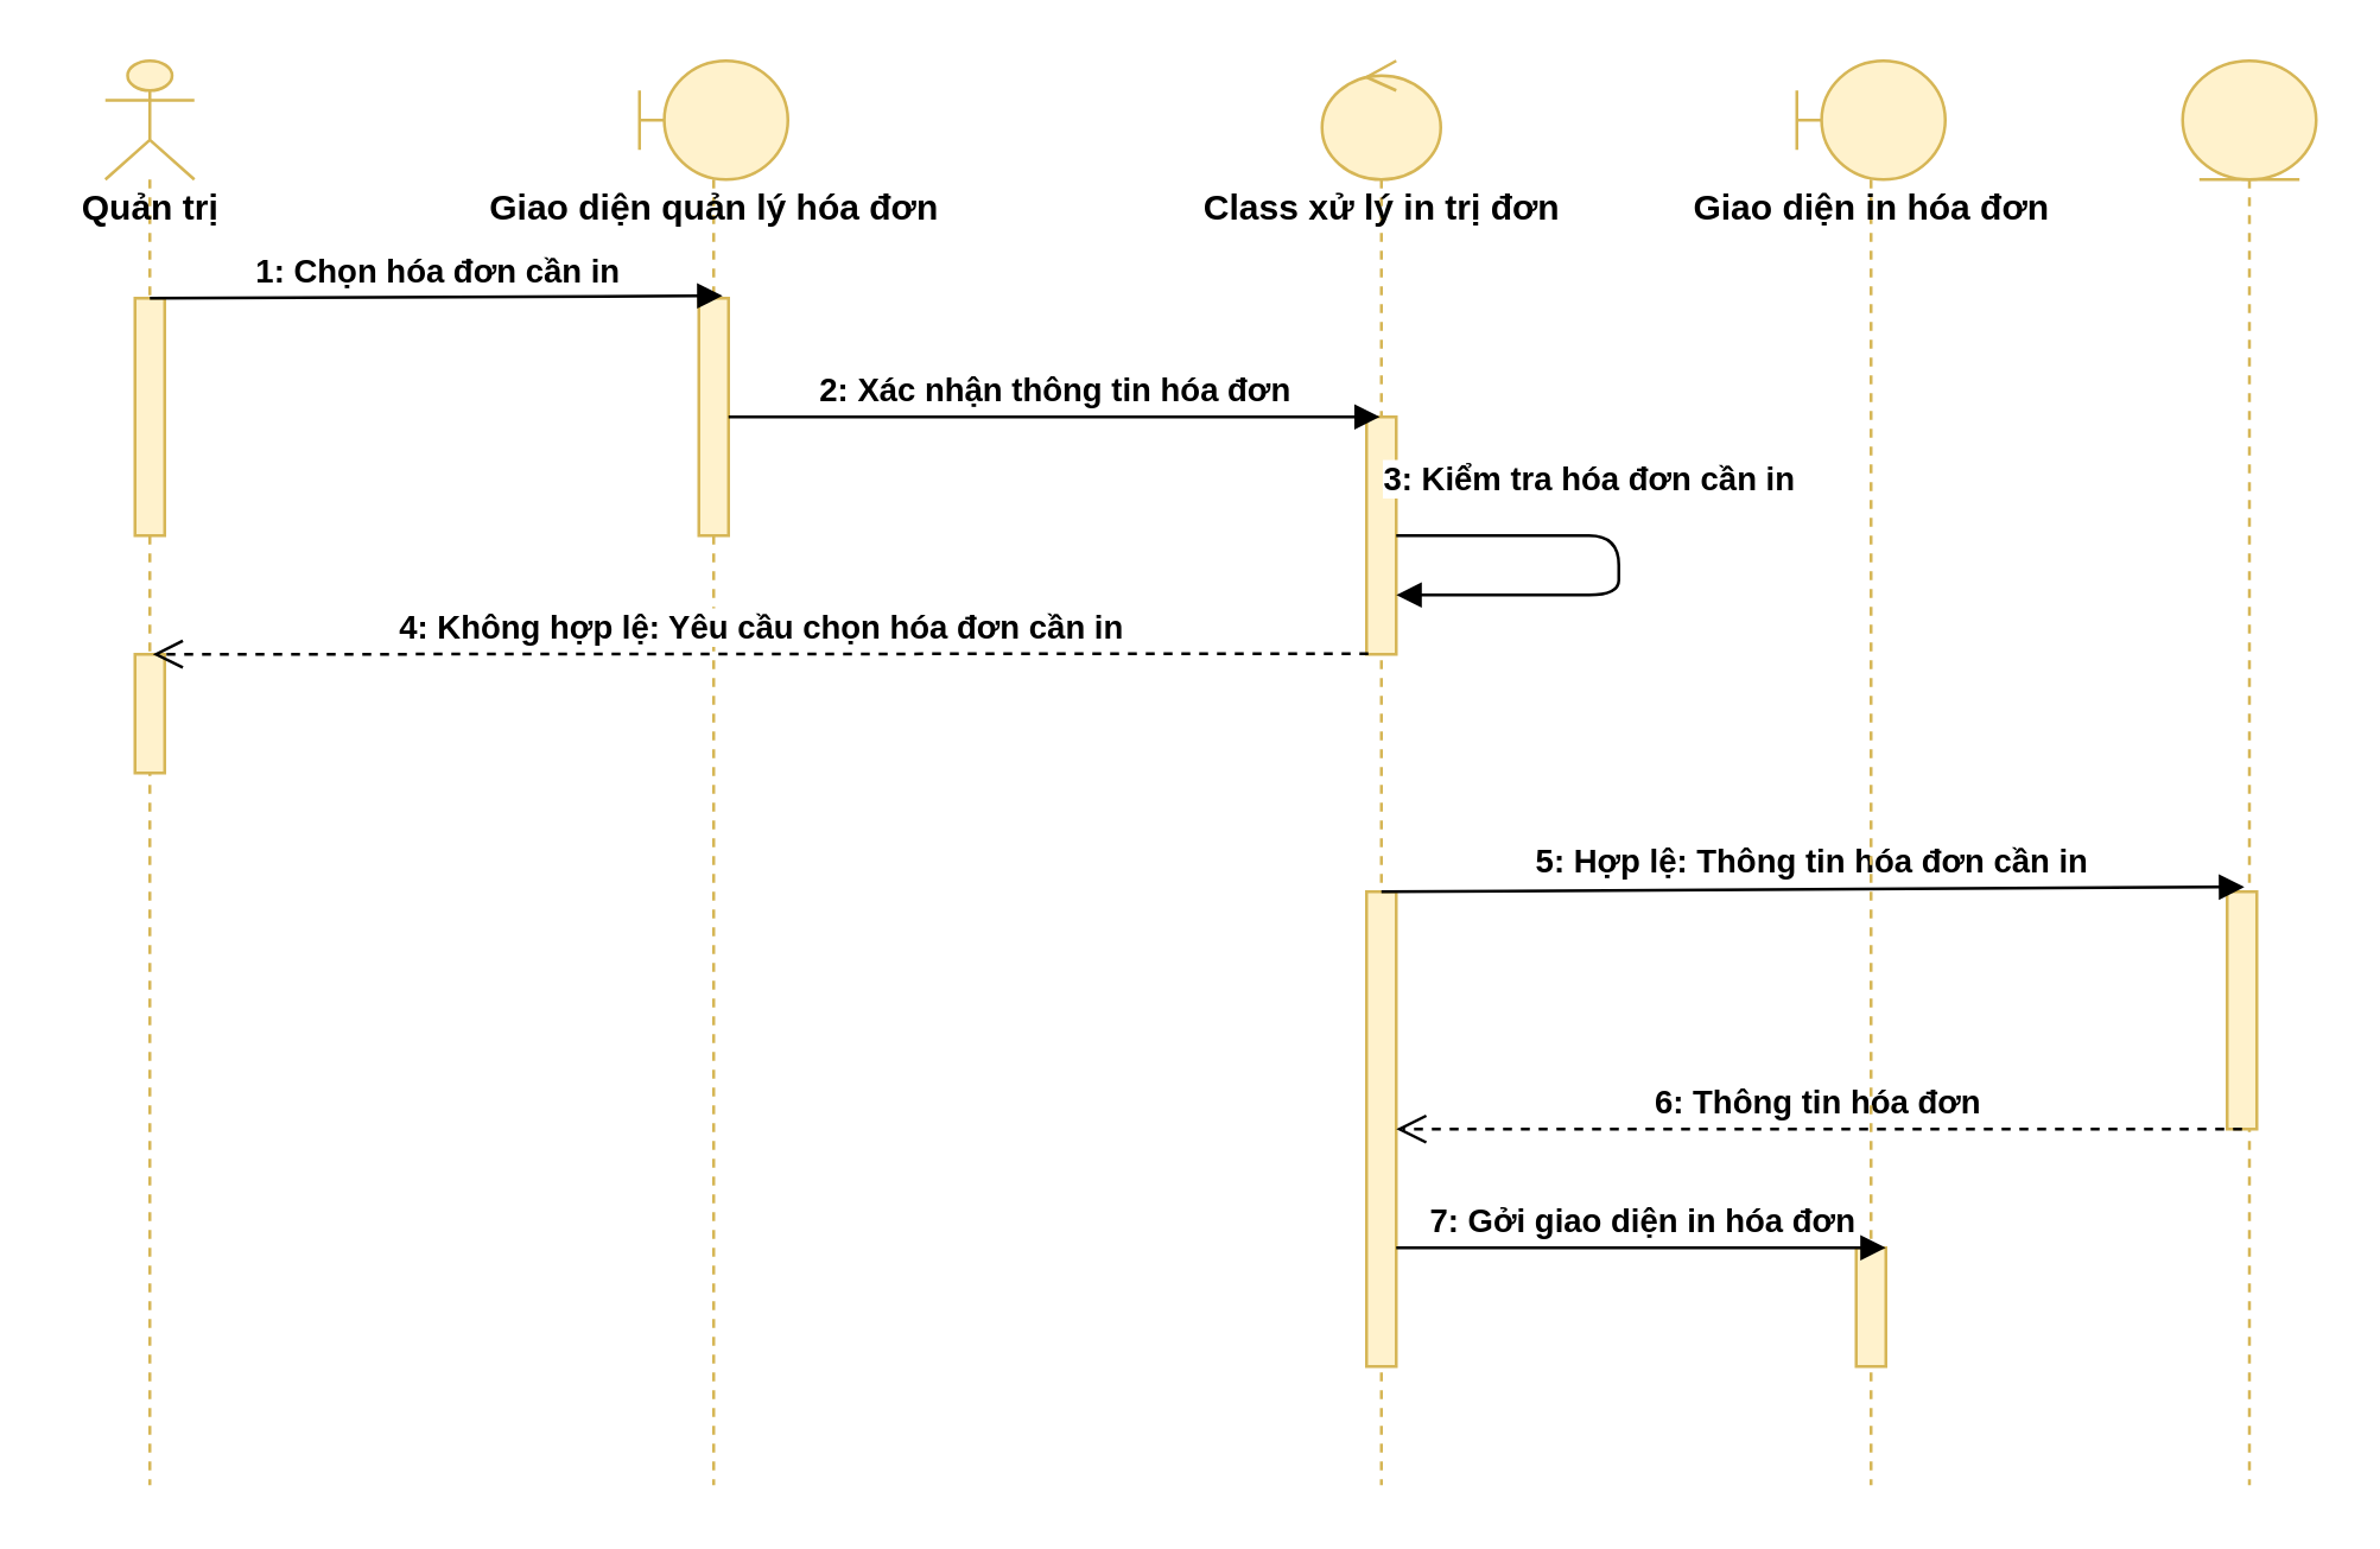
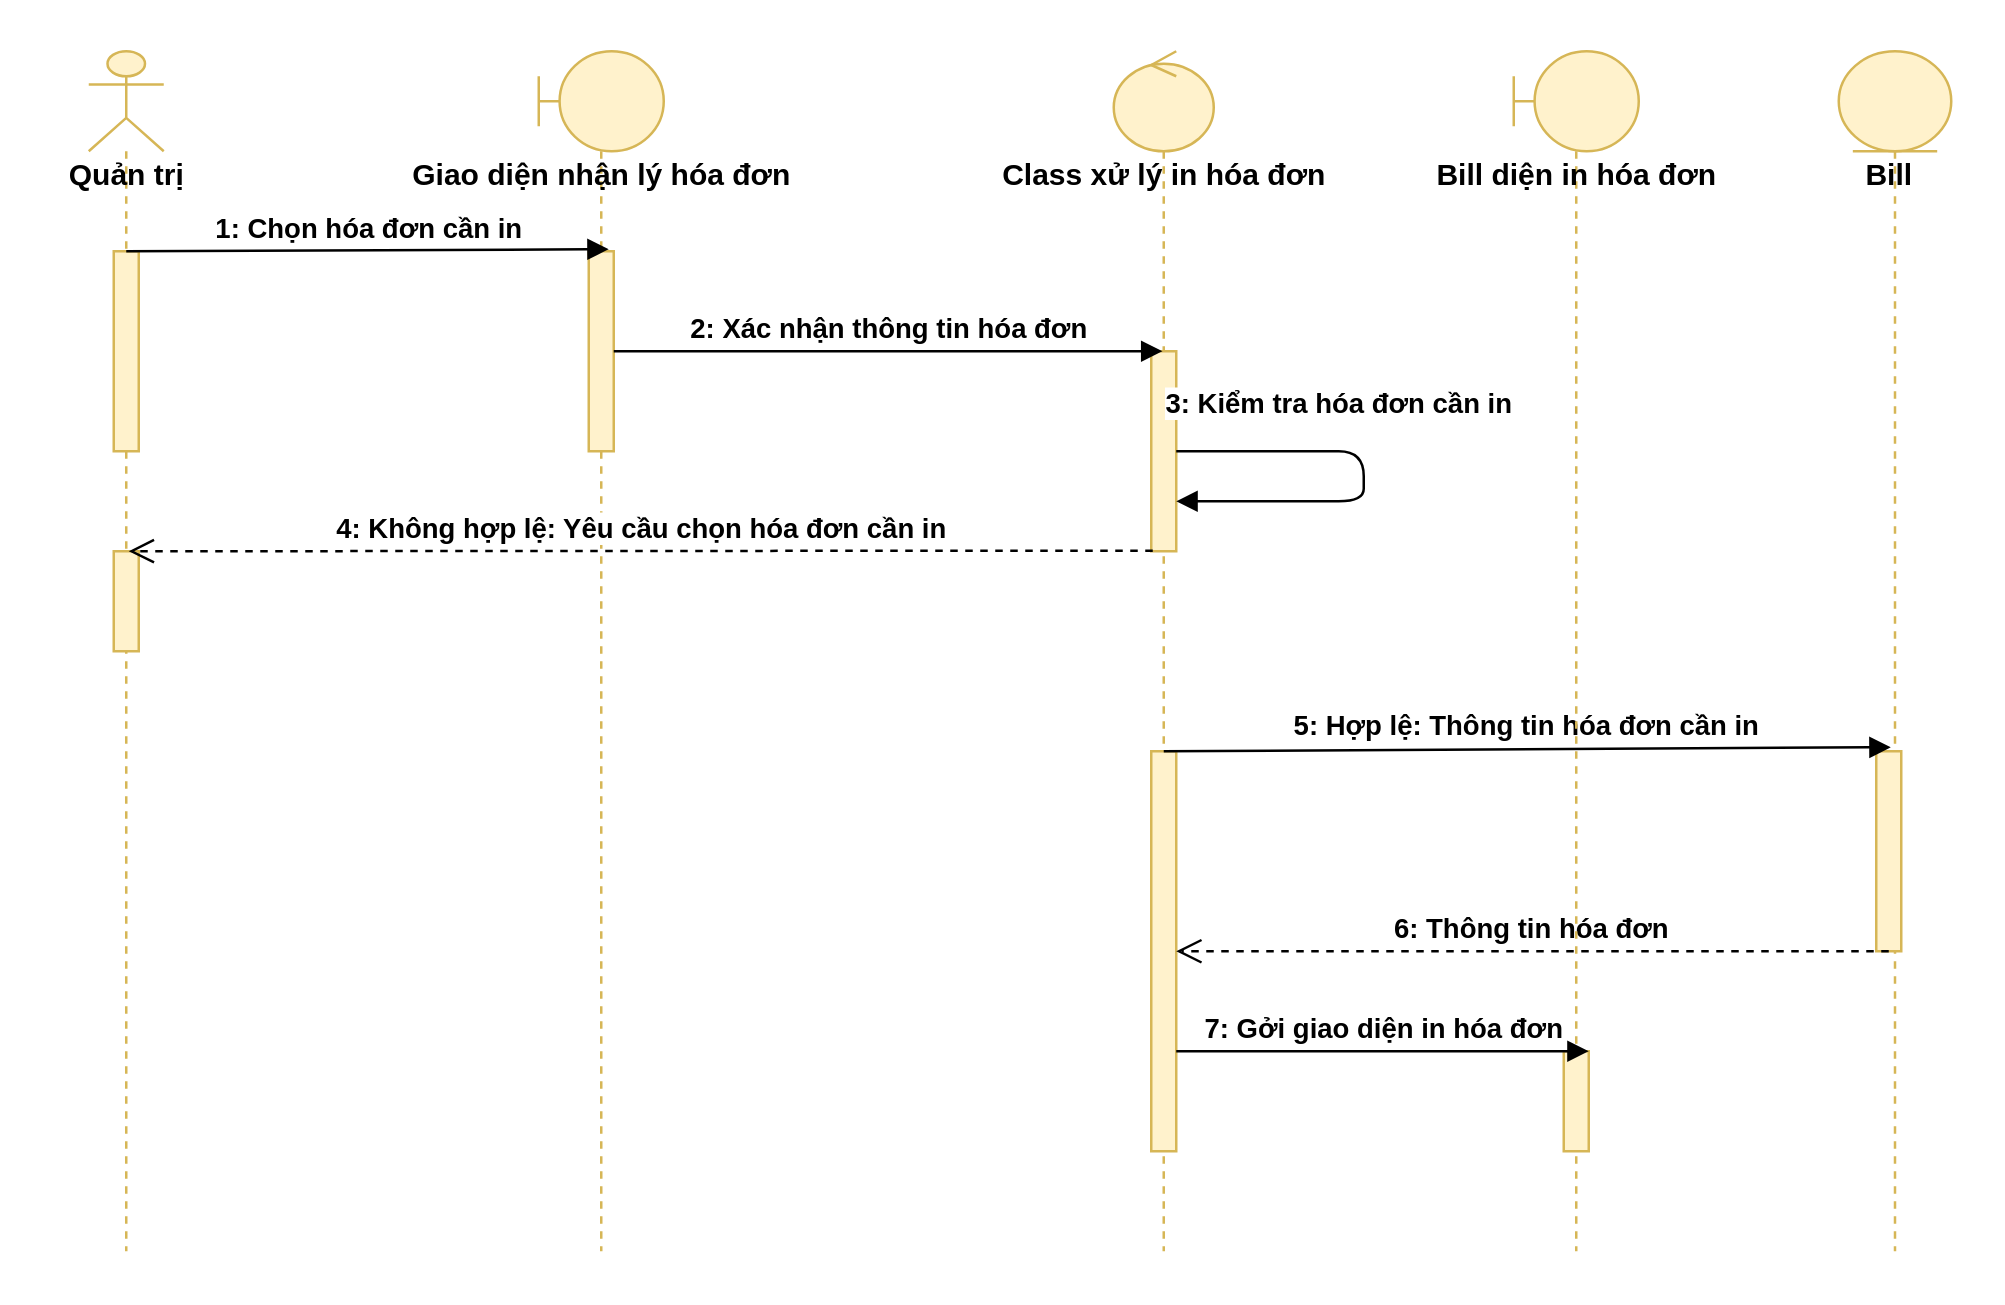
  <mxCell id="0" />
  <mxCell id="1" parent="0" />
  <mxCell id="2" value="" style="shape=umlLifeline;participant=umlActor;perimeter=lifelinePerimeter;whiteSpace=wrap;html=1;container=1;collapsible=0;recursiveResize=0;verticalAlign=top;spacingTop=36;labelBackgroundColor=#ffffff;outlineConnect=0;fillColor=#fff2cc;strokeColor=#d6b656;" vertex="1" parent="1"><mxGeometry x="35" y="20" width="30" height="480" as="geometry" /></mxCell>
  <mxCell id="3" value="" style="html=1;points=[];perimeter=orthogonalPerimeter;fillColor=#fff2cc;strokeColor=#d6b656;" vertex="1" parent="2"><mxGeometry x="10" y="80" width="10" height="80" as="geometry" /></mxCell>
  <mxCell id="4" value="" style="html=1;points=[];perimeter=orthogonalPerimeter;fillColor=#fff2cc;strokeColor=#d6b656;" vertex="1" parent="2"><mxGeometry x="10" y="200" width="10" height="40" as="geometry" /></mxCell>
  <mxCell id="5" value="&lt;b&gt;Quản trị&lt;/b&gt;" style="text;html=1;align=center;verticalAlign=middle;resizable=0;points=[];;autosize=1;" vertex="1" parent="1"><mxGeometry x="20" y="60" width="60" height="20" as="geometry" /></mxCell>
  <mxCell id="6" value="" style="shape=umlLifeline;participant=umlBoundary;perimeter=lifelinePerimeter;whiteSpace=wrap;html=1;container=1;collapsible=0;recursiveResize=0;verticalAlign=top;spacingTop=36;labelBackgroundColor=#ffffff;outlineConnect=0;fillColor=#fff2cc;strokeColor=#d6b656;" vertex="1" parent="1"><mxGeometry x="215" y="20" width="50" height="480" as="geometry" /></mxCell>
  <mxCell id="7" value="" style="html=1;points=[];perimeter=orthogonalPerimeter;fillColor=#fff2cc;strokeColor=#d6b656;" vertex="1" parent="6"><mxGeometry x="20" y="80" width="10" height="80" as="geometry" /></mxCell>
- <mxCell id="8" value="&lt;b&gt;Giao diện quản lý hóa đơn&lt;/b&gt;" style="text;html=1;align=center;verticalAlign=middle;resizable=0;points=[];;autosize=1;" vertex="1" parent="1"><mxGeometry x="155" y="60" width="170" height="20" as="geometry" /></mxCell>
+ <mxCell id="8" value="&lt;b&gt;Giao diện nhận lý hóa đơn&lt;/b&gt;" style="text;html=1;align=center;verticalAlign=middle;resizable=0;points=[];;autosize=1;" vertex="1" parent="1"><mxGeometry x="155" y="60" width="170" height="20" as="geometry" /></mxCell>
  <mxCell id="9" value="" style="shape=umlLifeline;participant=umlControl;perimeter=lifelinePerimeter;whiteSpace=wrap;html=1;container=1;collapsible=0;recursiveResize=0;verticalAlign=top;spacingTop=36;labelBackgroundColor=#ffffff;outlineConnect=0;fillColor=#fff2cc;strokeColor=#d6b656;" vertex="1" parent="1"><mxGeometry x="445" y="20" width="40" height="480" as="geometry" /></mxCell>
  <mxCell id="10" value="" style="html=1;points=[];perimeter=orthogonalPerimeter;fillColor=#fff2cc;strokeColor=#d6b656;" vertex="1" parent="9"><mxGeometry x="15" y="120" width="10" height="80" as="geometry" /></mxCell>
  <mxCell id="11" value="" style="html=1;points=[];perimeter=orthogonalPerimeter;fillColor=#fff2cc;strokeColor=#d6b656;" vertex="1" parent="9"><mxGeometry x="15" y="280" width="10" height="160" as="geometry" /></mxCell>
  <mxCell id="12" value="3: Kiểm tra hóa đơn cần in" style="html=1;verticalAlign=bottom;endArrow=block;fontStyle=1;exitX=1;exitY=0.5;exitDx=0;exitDy=0;exitPerimeter=0;entryX=1;entryY=0.75;entryDx=0;entryDy=0;entryPerimeter=0;" edge="1" parent="9" target="10" source="10"><mxGeometry x="-0.235" y="10" width="80" relative="1" as="geometry"><mxPoint x="25" y="200" as="sourcePoint" /><mxPoint x="25" y="220" as="targetPoint" /><Array as="points"><mxPoint x="100" y="160" /><mxPoint x="100" y="180" /></Array><mxPoint as="offset" /></mxGeometry></mxCell>
- <mxCell id="13" value="&lt;b&gt;Class xử lý in trị đơn&lt;/b&gt;" style="text;html=1;align=center;verticalAlign=middle;resizable=0;points=[];;autosize=1;" vertex="1" parent="1"><mxGeometry x="390" y="60" width="150" height="20" as="geometry" /></mxCell>
+ <mxCell id="13" value="&lt;b&gt;Class xử lý in hóa đơn&lt;/b&gt;" style="text;html=1;align=center;verticalAlign=middle;resizable=0;points=[];;autosize=1;" vertex="1" parent="1"><mxGeometry x="390" y="60" width="150" height="20" as="geometry" /></mxCell>
  <mxCell id="14" value="" style="shape=umlLifeline;participant=umlEntity;perimeter=lifelinePerimeter;whiteSpace=wrap;html=1;container=1;collapsible=0;recursiveResize=0;verticalAlign=top;spacingTop=36;labelBackgroundColor=#ffffff;outlineConnect=0;fillColor=#fff2cc;strokeColor=#d6b656;" vertex="1" parent="1"><mxGeometry x="735" y="20" width="45" height="480" as="geometry" /></mxCell>
+ <mxCell id="15" value="&lt;b&gt;Bill&lt;/b&gt;" style="text;html=1;align=center;verticalAlign=middle;resizable=0;points=[];;autosize=1;" vertex="1" parent="14"><mxGeometry x="5" y="40" width="30" height="20" as="geometry" /></mxCell>
  <mxCell id="16" value="" style="html=1;points=[];perimeter=orthogonalPerimeter;fillColor=#fff2cc;strokeColor=#d6b656;" vertex="1" parent="14"><mxGeometry x="15" y="280" width="10" height="80" as="geometry" /></mxCell>
  <mxCell id="17" value="2: Xác nhận thông tin hóa đơn" style="html=1;verticalAlign=bottom;endArrow=block;fontStyle=1;" edge="1" parent="1" target="9" source="7"><mxGeometry width="80" relative="1" as="geometry"><mxPoint x="245" y="180" as="sourcePoint" /><mxPoint x="429.5" y="180" as="targetPoint" /></mxGeometry></mxCell>
  <mxCell id="18" value="4: Không hợp lệ: Yêu cầu chọn hóa đơn cần in" style="html=1;verticalAlign=bottom;endArrow=open;dashed=1;endSize=8;fontStyle=1;exitX=0.06;exitY=0.997;exitDx=0;exitDy=0;exitPerimeter=0;entryX=0.6;entryY=0;entryDx=0;entryDy=0;entryPerimeter=0;" edge="1" parent="1" source="10" target="4"><mxGeometry relative="1" as="geometry"><mxPoint x="130" y="260" as="sourcePoint" /><mxPoint x="50" y="260" as="targetPoint" /></mxGeometry></mxCell>
  <mxCell id="19" value="5: Hợp lệ: Thông tin hóa đơn cần in" style="html=1;verticalAlign=bottom;endArrow=block;fontStyle=1;entryX=0.58;entryY=-0.02;entryDx=0;entryDy=0;entryPerimeter=0;" edge="1" parent="1" target="16"><mxGeometry width="80" relative="1" as="geometry"><mxPoint x="465" y="300" as="sourcePoint" /><mxPoint x="680" y="339.5" as="targetPoint" /></mxGeometry></mxCell>
  <mxCell id="20" value="6: Thông tin hóa đơn" style="html=1;verticalAlign=bottom;endArrow=open;dashed=1;endSize=8;fontStyle=1;" edge="1" parent="1"><mxGeometry relative="1" as="geometry"><mxPoint x="755" y="380" as="sourcePoint" /><mxPoint x="470" y="380" as="targetPoint" /></mxGeometry></mxCell>
  <mxCell id="21" value="" style="shape=umlLifeline;participant=umlBoundary;perimeter=lifelinePerimeter;whiteSpace=wrap;html=1;container=1;collapsible=0;recursiveResize=0;verticalAlign=top;spacingTop=36;labelBackgroundColor=#ffffff;outlineConnect=0;fillColor=#fff2cc;strokeColor=#d6b656;" vertex="1" parent="1"><mxGeometry x="605" y="20" width="50" height="480" as="geometry" /></mxCell>
  <mxCell id="22" value="" style="html=1;points=[];perimeter=orthogonalPerimeter;fillColor=#fff2cc;strokeColor=#d6b656;" vertex="1" parent="21"><mxGeometry x="20" y="400" width="10" height="40" as="geometry" /></mxCell>
- <mxCell id="23" value="&lt;b&gt;Giao diện in hóa đơn&lt;/b&gt;" style="text;html=1;align=center;verticalAlign=middle;resizable=0;points=[];;autosize=1;" vertex="1" parent="1"><mxGeometry x="560" y="60" width="140" height="20" as="geometry" /></mxCell>
+ <mxCell id="23" value="&lt;b&gt;Bill diện in hóa đơn&lt;/b&gt;" style="text;html=1;align=center;verticalAlign=middle;resizable=0;points=[];;autosize=1;" vertex="1" parent="1"><mxGeometry x="560" y="60" width="140" height="20" as="geometry" /></mxCell>
  <mxCell id="24" value="1: Chọn hóa đơn cần in" style="html=1;verticalAlign=bottom;endArrow=block;fontStyle=1;entryX=0.8;entryY=-0.01;entryDx=0;entryDy=0;entryPerimeter=0;" edge="1" parent="1" target="7"><mxGeometry width="80" relative="1" as="geometry"><mxPoint x="50" y="100" as="sourcePoint" /><mxPoint x="130" y="100" as="targetPoint" /></mxGeometry></mxCell>
  <mxCell id="25" value="7: Gởi giao diện in hóa đơn" style="html=1;verticalAlign=bottom;endArrow=block;fontStyle=1;" edge="1" parent="1"><mxGeometry width="80" relative="1" as="geometry"><mxPoint x="470" y="420" as="sourcePoint" /><mxPoint x="635" y="420" as="targetPoint" /></mxGeometry></mxCell>
